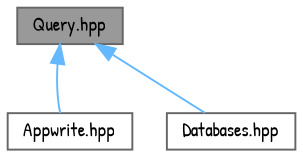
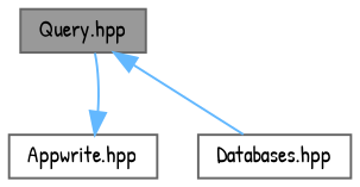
  digraph {
    fontname="Patrick Hand"
    node [color=grey40 fillcolor=white fontname="Patrick Hand" fontsize=10 shape=box style=filled]
    edge [color=steelblue1 dir=back fontname="Patrick Hand" fontsize=10 labelfontname=Helvetica labelfontsize=10 style=solid]
    n1 [color=gray40 fillcolor=grey60 fontcolor=black height=0.2 label="Query.hpp" width=0.4]
    n2 [height=0.2 label="Appwrite.hpp" width=0.4]
    n3 [height=0.2 label="Databases.hpp" width=0.4]
-   n1 -> n2
+   n2 -> n1
    n1 -> n3
  }
